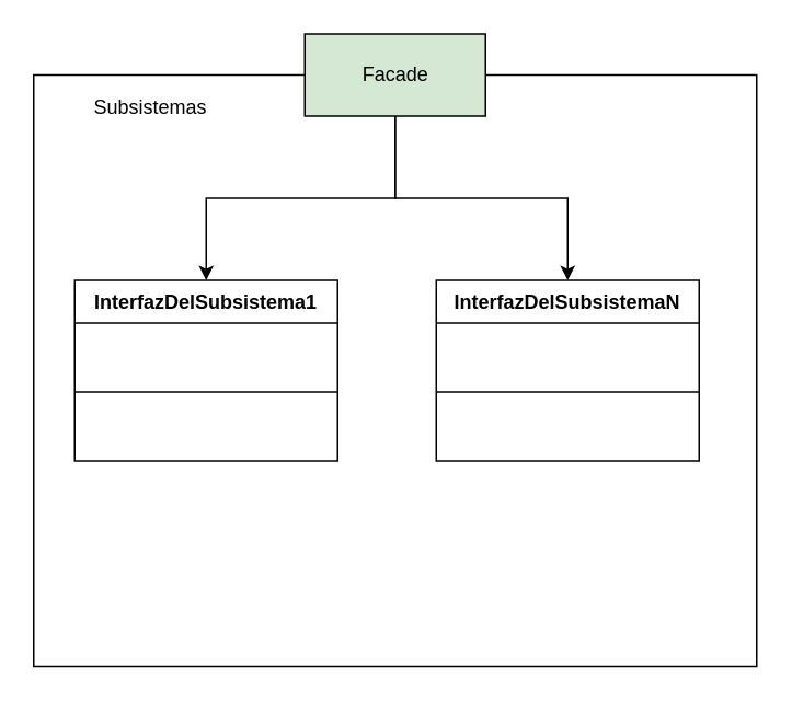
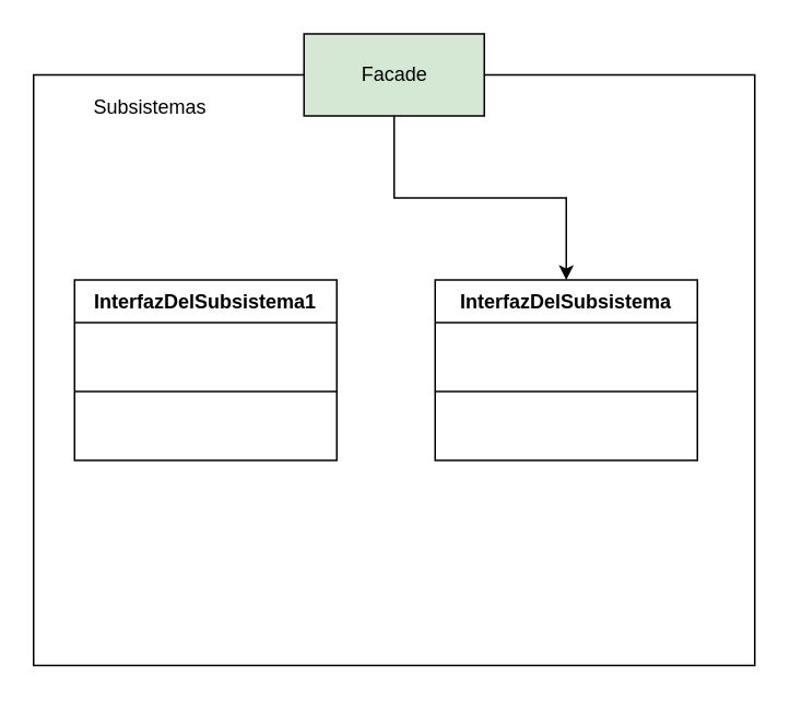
  <mxCell id="0" />
  <mxCell id="1" parent="0" />
  <mxCell id="2" value="" style="html=1;" vertex="1" parent="1"><mxGeometry x="20" y="45" width="440" height="360" as="geometry" /></mxCell>
  <mxCell id="3" style="edgeStyle=orthogonalEdgeStyle;rounded=0;orthogonalLoop=1;jettySize=auto;html=1;" edge="1" parent="1" source="5" target="9"><mxGeometry relative="1" as="geometry" /></mxCell>
- <mxCell id="4" style="edgeStyle=orthogonalEdgeStyle;rounded=0;orthogonalLoop=1;jettySize=auto;html=1;entryX=0.5;entryY=0;entryDx=0;entryDy=0;" edge="1" parent="1" source="5" target="7"><mxGeometry relative="1" as="geometry" /></mxCell>
  <mxCell id="5" value="Facade" style="html=1;fillColor=#d5e8d4;" vertex="1" parent="1"><mxGeometry x="185" y="20" width="110" height="50" as="geometry" /></mxCell>
  <mxCell id="6" value="Subsistemas" style="text;html=1;resizable=0;points=[];autosize=1;align=left;verticalAlign=top;spacingTop=-4;" vertex="1" parent="1"><mxGeometry x="55" y="55" width="90" height="20" as="geometry" /></mxCell>
  <mxCell id="7" value="InterfazDelSubsistema1" style="swimlane;fontStyle=1;align=center;verticalAlign=top;childLayout=stackLayout;horizontal=1;startSize=26;horizontalStack=0;resizeParent=1;resizeParentMax=0;resizeLast=0;collapsible=1;marginBottom=0;" vertex="1" parent="1"><mxGeometry x="45" y="170" width="160" height="110" as="geometry" /></mxCell>
  <mxCell id="8" value="" style="line;strokeWidth=1;fillColor=none;align=left;verticalAlign=middle;spacingTop=-1;spacingLeft=3;spacingRight=3;rotatable=0;labelPosition=right;points=[];portConstraint=eastwest;" vertex="1" parent="7"><mxGeometry y="26" width="160" height="84" as="geometry" /></mxCell>
- <mxCell id="9" value="InterfazDelSubsistemaN" style="swimlane;fontStyle=1;align=center;verticalAlign=top;childLayout=stackLayout;horizontal=1;startSize=26;horizontalStack=0;resizeParent=1;resizeParentMax=0;resizeLast=0;collapsible=1;marginBottom=0;" vertex="1" parent="1"><mxGeometry x="265" y="170" width="160" height="110" as="geometry" /></mxCell>
+ <mxCell id="9" value="InterfazDelSubsistema" style="swimlane;fontStyle=1;align=center;verticalAlign=top;childLayout=stackLayout;horizontal=1;startSize=26;horizontalStack=0;resizeParent=1;resizeParentMax=0;resizeLast=0;collapsible=1;marginBottom=0;" vertex="1" parent="1"><mxGeometry x="265" y="170" width="160" height="110" as="geometry" /></mxCell>
  <mxCell id="10" value="" style="line;strokeWidth=1;fillColor=none;align=left;verticalAlign=middle;spacingTop=-1;spacingLeft=3;spacingRight=3;rotatable=0;labelPosition=right;points=[];portConstraint=eastwest;" vertex="1" parent="9"><mxGeometry y="26" width="160" height="84" as="geometry" /></mxCell>
